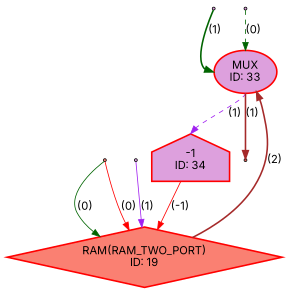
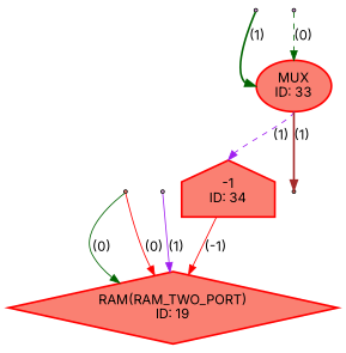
  digraph {
    fontname=Inter
    node [fillcolor=plum fontname=Inter shape=point style=filled]
    edge [color=darkgreen fontname=Inter photon_data="EDGE,SrcNode:15,SrcNodePort:count" style=solid]
-   n1 [color=red height=0.5 label="MUX\nID: 33" shape=ellipse style="bold,filled"]
-   n2 [color=red label="-1\nID: 34" shape=house style="bold,filled"]
+   n1 [color=red fillcolor=salmon height=0.5 label="MUX\nID: 33" shape=ellipse style="bold,filled"]
+   n2 [color=red fillcolor=salmon label="-1\nID: 34" shape=house style="bold,filled"]
    NodeSub38 [fillcolor=salmon]
    n4 [color=red fillcolor=salmon label="RAM(RAM_TWO_PORT)\nID: 19" shape=diamond style="bold,filled"]
    NodeEq31
    NodeConstantRawBits32
    NodeCounterV115 [fillcolor=salmon]
    NodeEq36
    n1 -> n2 [color=purple headport=n label="(1)" photon_data="EDGE,SrcNode:33,SrcNodePort:result" style=dashed tailport=s]
    n1 -> NodeSub38 [color=brown label="(1)" style=bold photon_data=""]
    n2 -> n4 [color=red label="(-1)" photon_data="EDGE,SrcNode:34,SrcNodePort:output"]
-   n4 -> n1 [color=brown label="(2)" photon_data="EDGE,SrcNode:59,SrcNodePort:doutb" style=bold]
    NodeEq31 -> n1 [headport=w label="(1)" photon_data="EDGE,SrcNode:31,SrcNodePort:result" style=bold]
    NodeConstantRawBits32 -> n1 [label="(0)" photon_data="EDGE,SrcNode:32,SrcNodePort:value" style=dashed]
    NodeCounterV115 -> n4 [label="(0)"]
    NodeCounterV115 -> n4 [color=red label="(0)"]
    NodeEq36 -> n4 [color=purple label="(1)" photon_data="EDGE,SrcNode:36,SrcNodePort:result"]
  }
